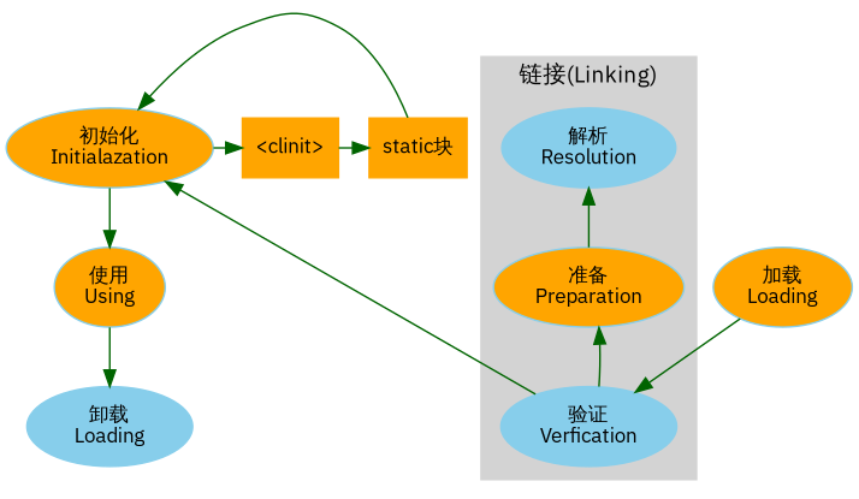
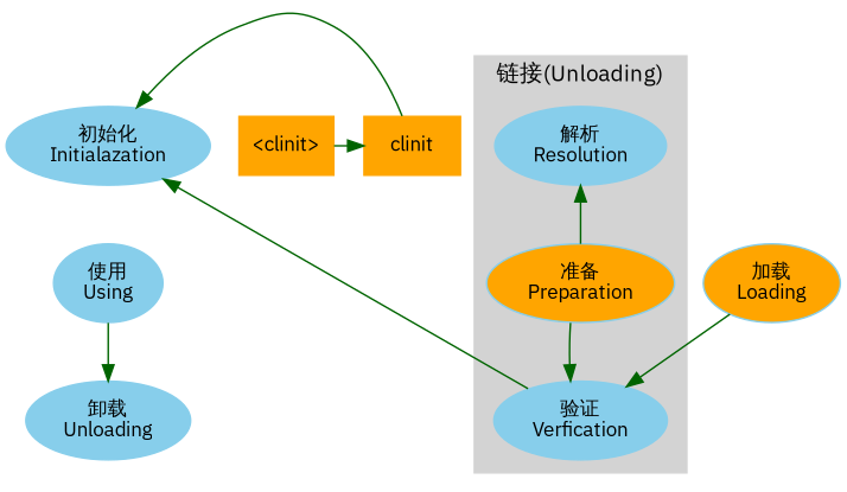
  digraph {
    compound=true
    fontname="IBM Plex Sans"
    newrank=true
    node [color=skyblue fontname="IBM Plex Sans" fontsize=12 style=filled]
    edge [color=darkgreen fontname="IBM Plex Sans" fontsize=12]
-   n1 [label="初始化\nInitialazation" fillcolor=orange]
+   n1 [label="初始化\nInitialazation"]
    n2 [color=orange label="<clinit>" shape=box]
-   n3 [color=orange label="static块" shape=box]
+   n3 [color=orange label=clinit shape=box]
    n4 [label="解析\nResolution"]
-   n5 [label="使用\nUsing" fillcolor=orange]
+   n5 [label="使用\nUsing"]
    n6 [fillcolor=orange label="准备\nPreparation"]
-   n7 [label="卸载\nLoading"]
+   n7 [label="卸载\nUnloading"]
    n8 [label="验证\nVerfication"]
    n9 [fillcolor=orange label="加载\nLoading"]
    subgraph sub_1 {
      rank=same
      n1
      n2
      n3
      n4
    }
    subgraph sub_2 {
      rank=same
      n5
      n6
    }
    subgraph sub_3 {
      rank=same
      n7
      n8
    }
    subgraph sub_4 {
      color=lightgray
      label="初始化的步骤"
      style=filled
      n2
      n3
    }
    subgraph cluster_5 {
      color=lightgray
-     label="链接(Linking)"
+     label="链接(Unloading)"
      style=filled
      n4
      n6
      n8
    }
-   n1 -> n2
-   n1 -> n5
    n2 -> n3
    n3 -> n1
    n5 -> n7
    n6 -> n4
    n8 -> n1
-   n8 -> n6
+   n6 -> n8
    n9 -> n8
  }
